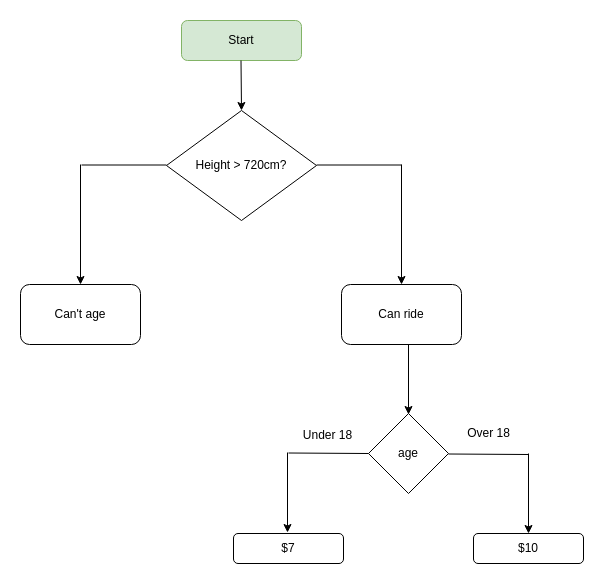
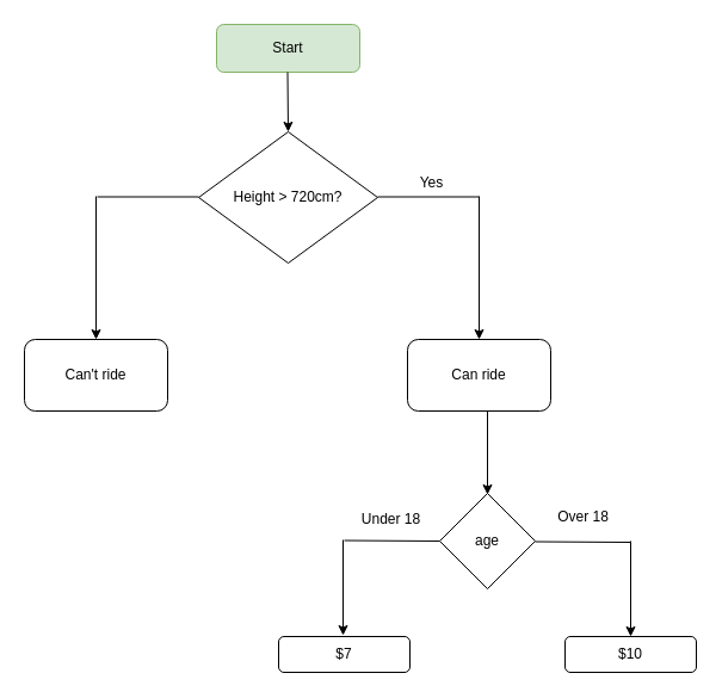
  <mxCell id="0" />
  <mxCell id="1" parent="0" />
  <mxCell id="2" value="Start" style="rounded=1;whiteSpace=wrap;html=1;fillColor=#d5e8d4;strokeColor=#82b366;" vertex="1" parent="1"><mxGeometry x="181" y="20" width="120" height="40" as="geometry" /></mxCell>
  <mxCell id="3" value="" style="endArrow=classic;html=1;rounded=0;" edge="1" parent="1"><mxGeometry width="50" height="50" relative="1" as="geometry"><mxPoint x="240.5" y="60" as="sourcePoint" /><mxPoint x="241" y="110" as="targetPoint" /></mxGeometry></mxCell>
  <mxCell id="4" value="Height &amp;gt; 720cm?" style="rhombus;whiteSpace=wrap;html=1;" vertex="1" parent="1"><mxGeometry x="166" y="110" width="150" height="110" as="geometry" /></mxCell>
  <mxCell id="5" value="" style="endArrow=none;html=1;rounded=0;" edge="1" parent="1"><mxGeometry width="50" height="50" relative="1" as="geometry"><mxPoint x="316" y="164.5" as="sourcePoint" /><mxPoint x="401" y="164.5" as="targetPoint" /></mxGeometry></mxCell>
  <mxCell id="6" value="" style="endArrow=classic;html=1;rounded=0;" edge="1" parent="1"><mxGeometry width="50" height="50" relative="1" as="geometry"><mxPoint x="401" y="164" as="sourcePoint" /><mxPoint x="401" y="284" as="targetPoint" /></mxGeometry></mxCell>
+ <mxCell id="7" value="Yes" style="text;html=1;align=center;verticalAlign=middle;resizable=0;points=[];autosize=1;strokeColor=none;fillColor=none;" vertex="1" parent="1"><mxGeometry x="341" y="138" width="40" height="30" as="geometry" /></mxCell>
  <mxCell id="8" value="Can ride" style="rounded=1;whiteSpace=wrap;html=1;" vertex="1" parent="1"><mxGeometry x="341" y="284" width="120" height="60" as="geometry" /></mxCell>
  <mxCell id="9" value="" style="endArrow=none;html=1;rounded=0;" edge="1" parent="1"><mxGeometry width="50" height="50" relative="1" as="geometry"><mxPoint x="81" y="164.5" as="sourcePoint" /><mxPoint x="166" y="164.5" as="targetPoint" /></mxGeometry></mxCell>
  <mxCell id="10" value="" style="endArrow=classic;html=1;rounded=0;" edge="1" parent="1"><mxGeometry width="50" height="50" relative="1" as="geometry"><mxPoint x="80" y="164" as="sourcePoint" /><mxPoint x="80" y="284" as="targetPoint" /></mxGeometry></mxCell>
- <mxCell id="11" value="Can't age" style="rounded=1;whiteSpace=wrap;html=1;" vertex="1" parent="1"><mxGeometry x="20" y="284" width="120" height="60" as="geometry" /></mxCell>
+ <mxCell id="11" value="Can't ride" style="rounded=1;whiteSpace=wrap;html=1;" vertex="1" parent="1"><mxGeometry x="20" y="284" width="120" height="60" as="geometry" /></mxCell>
  <mxCell id="12" value="" style="endArrow=classic;html=1;rounded=0;" edge="1" parent="1"><mxGeometry width="50" height="50" relative="1" as="geometry"><mxPoint x="408" y="344" as="sourcePoint" /><mxPoint x="408" y="414" as="targetPoint" /></mxGeometry></mxCell>
  <mxCell id="13" value="age" style="rhombus;whiteSpace=wrap;html=1;" vertex="1" parent="1"><mxGeometry x="368" y="413" width="80" height="80" as="geometry" /></mxCell>
  <mxCell id="14" value="" style="endArrow=none;html=1;rounded=0;" edge="1" parent="1"><mxGeometry width="50" height="50" relative="1" as="geometry"><mxPoint x="448" y="453.5" as="sourcePoint" /><mxPoint x="528" y="454" as="targetPoint" /></mxGeometry></mxCell>
  <mxCell id="15" value="" style="endArrow=classic;html=1;rounded=0;" edge="1" parent="1"><mxGeometry width="50" height="50" relative="1" as="geometry"><mxPoint x="528" y="453" as="sourcePoint" /><mxPoint x="528" y="533" as="targetPoint" /></mxGeometry></mxCell>
  <mxCell id="16" value="Over 18" style="text;html=1;align=center;verticalAlign=middle;resizable=0;points=[];autosize=1;strokeColor=none;fillColor=none;" vertex="1" parent="1"><mxGeometry x="453" y="418" width="70" height="30" as="geometry" /></mxCell>
  <mxCell id="17" value="$10" style="rounded=1;whiteSpace=wrap;html=1;" vertex="1" parent="1"><mxGeometry x="473" y="533" width="110" height="30" as="geometry" /></mxCell>
  <mxCell id="18" value="" style="endArrow=none;html=1;rounded=0;" edge="1" parent="1"><mxGeometry width="50" height="50" relative="1" as="geometry"><mxPoint x="288" y="452.5" as="sourcePoint" /><mxPoint x="368" y="453" as="targetPoint" /></mxGeometry></mxCell>
  <mxCell id="19" value="Under 18" style="text;html=1;align=center;verticalAlign=middle;resizable=0;points=[];autosize=1;strokeColor=none;fillColor=none;" vertex="1" parent="1"><mxGeometry x="292" y="420" width="70" height="30" as="geometry" /></mxCell>
  <mxCell id="20" value="" style="endArrow=classic;html=1;rounded=0;" edge="1" parent="1"><mxGeometry width="50" height="50" relative="1" as="geometry"><mxPoint x="287" y="452" as="sourcePoint" /><mxPoint x="287" y="532" as="targetPoint" /></mxGeometry></mxCell>
  <mxCell id="21" value="$7" style="rounded=1;whiteSpace=wrap;html=1;" vertex="1" parent="1"><mxGeometry x="233" y="533" width="110" height="30" as="geometry" /></mxCell>
